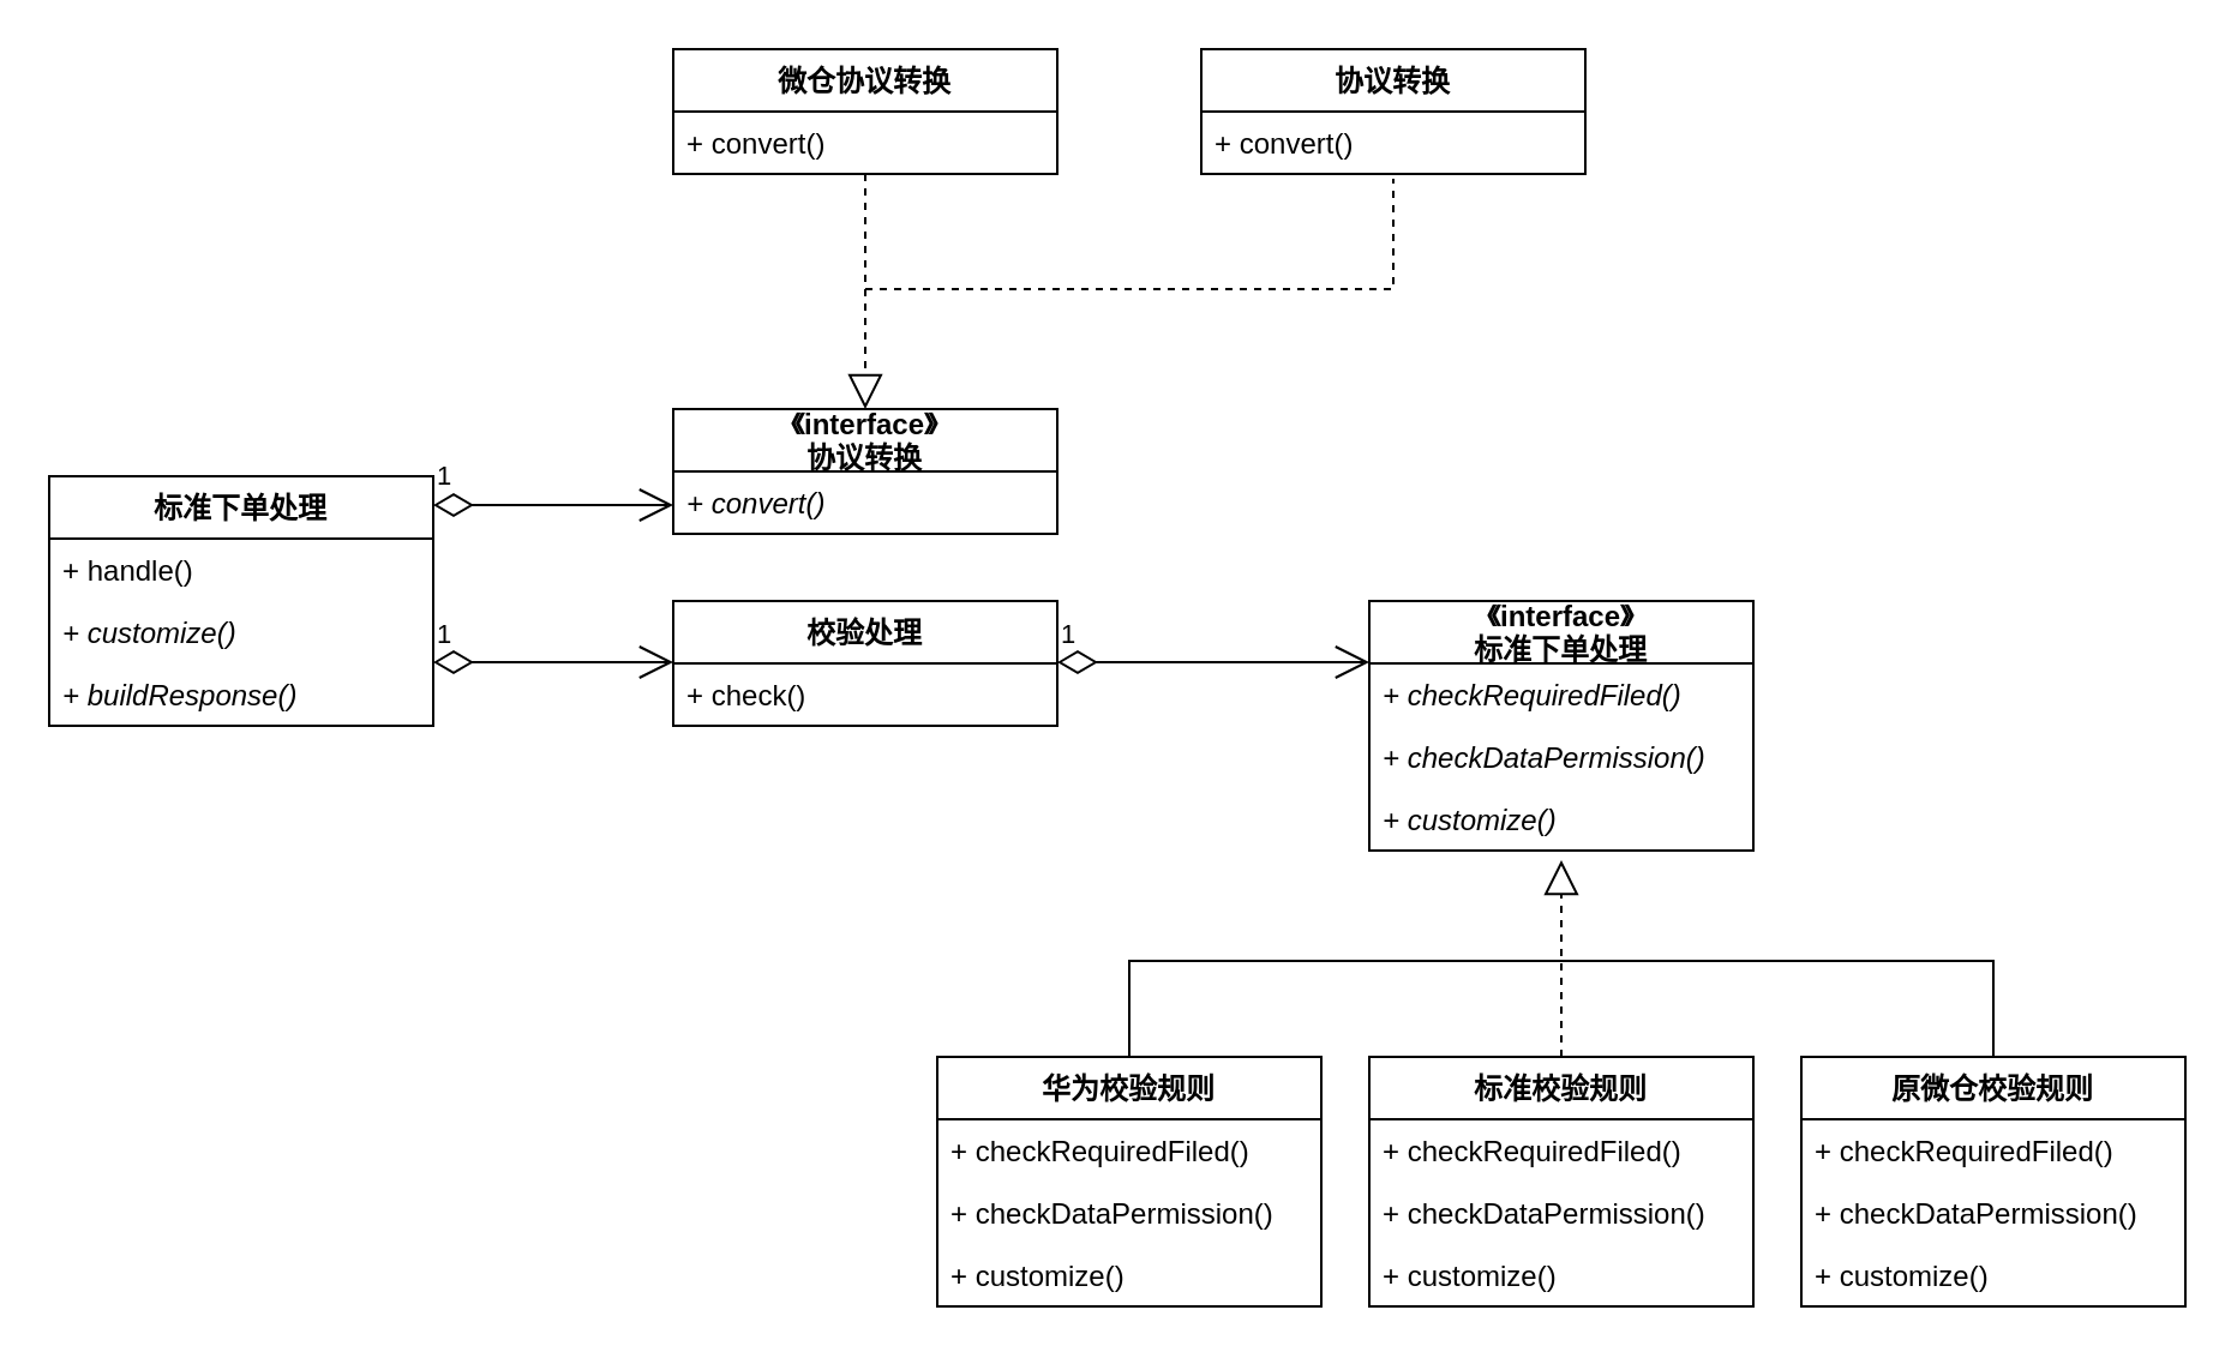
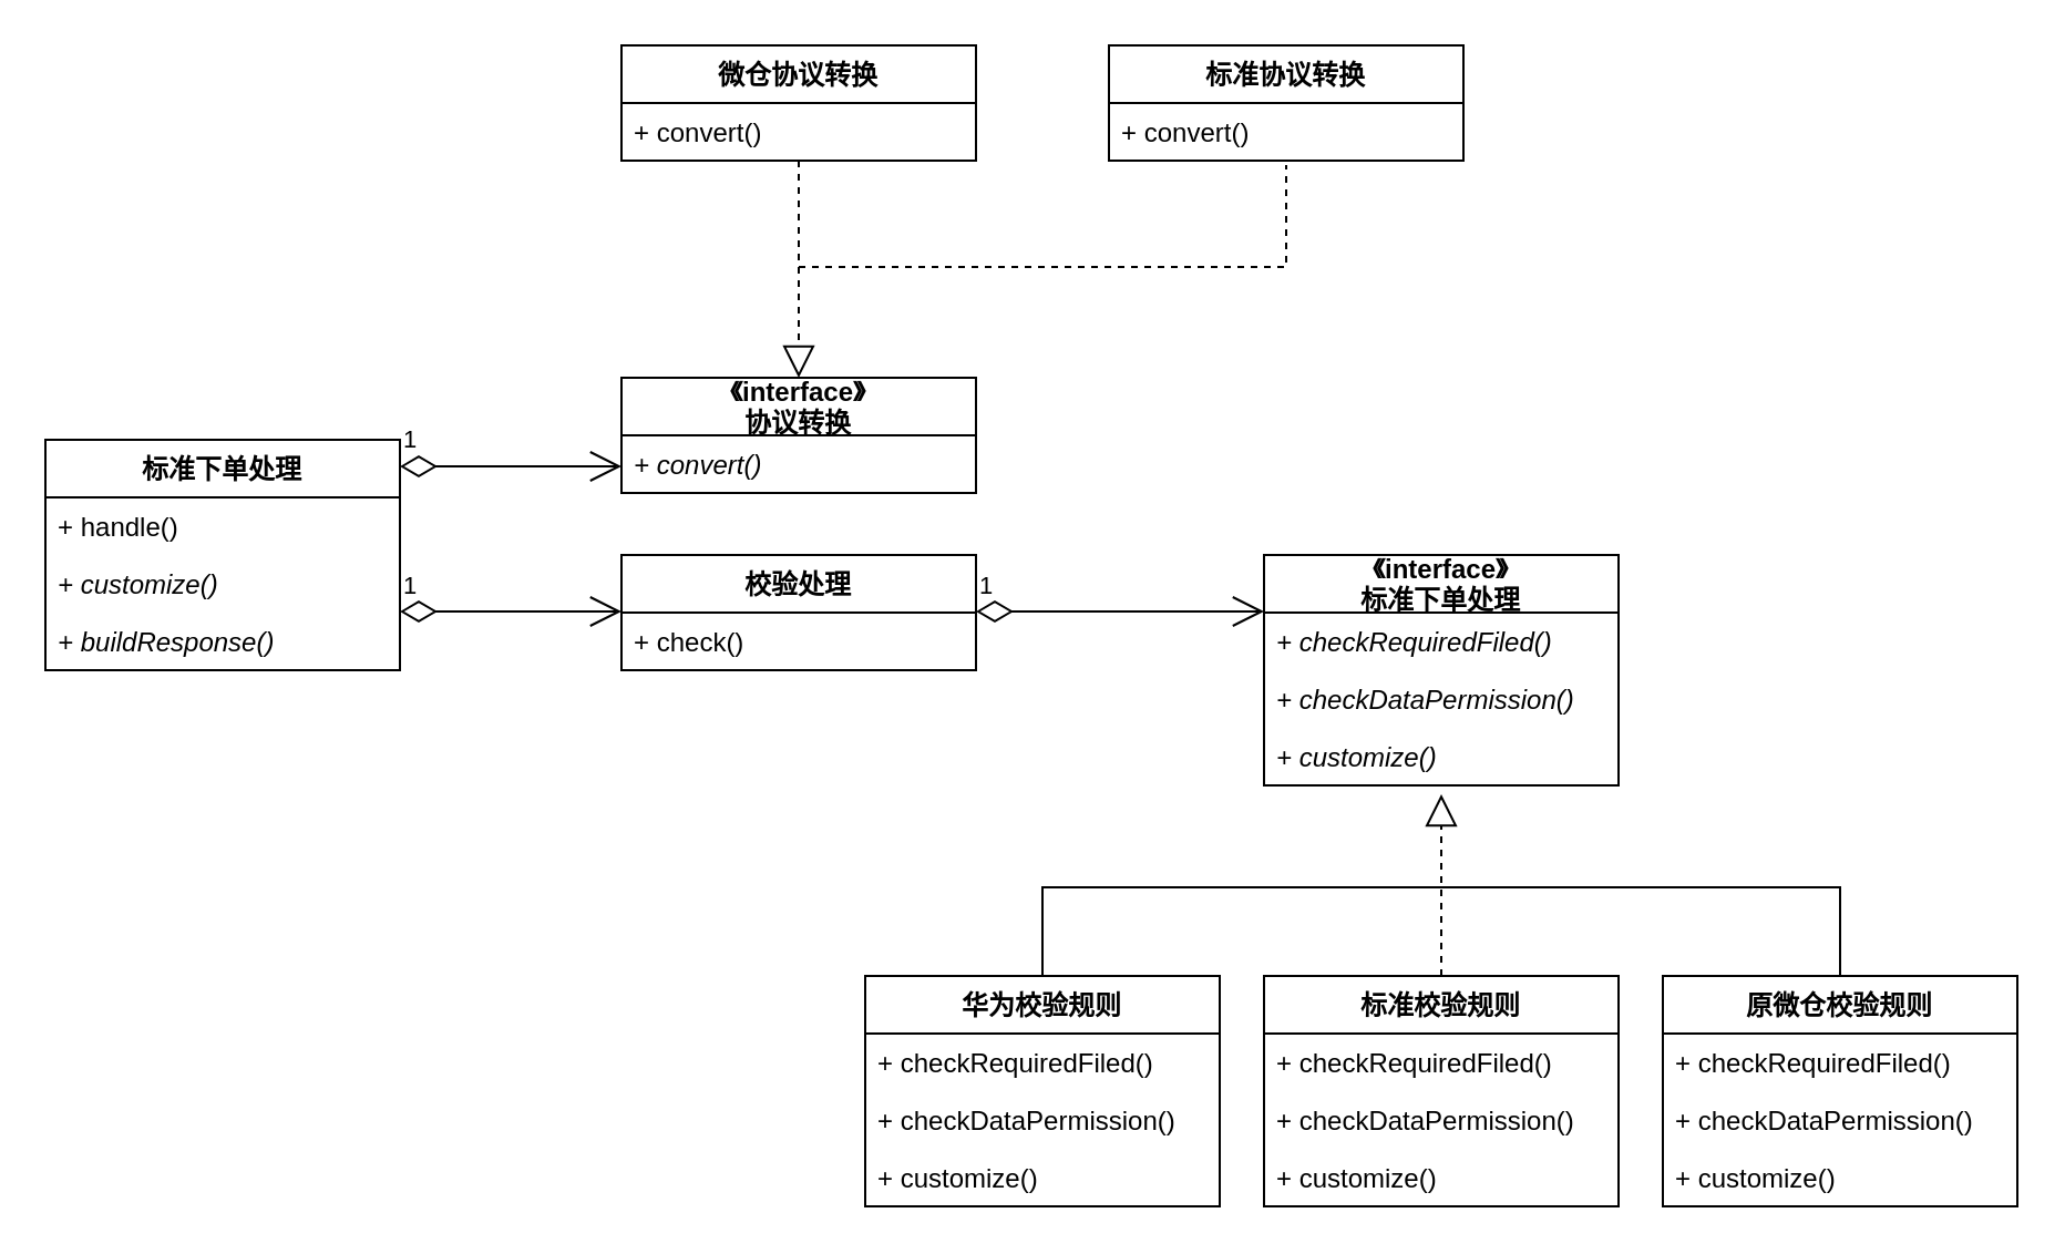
  <mxCell id="0" />
  <mxCell id="1" parent="0" />
  <mxCell id="2" value="《interface》&#10;标准下单处理" style="swimlane;fontStyle=1;childLayout=stackLayout;horizontal=1;startSize=26;fillColor=none;horizontalStack=0;resizeParent=1;resizeParentMax=0;resizeLast=0;collapsible=1;marginBottom=0;" vertex="1" parent="1"><mxGeometry x="570" y="250" width="160" height="104" as="geometry" /></mxCell>
  <mxCell id="3" value="+ checkRequiredFiled()" style="text;strokeColor=none;fillColor=none;align=left;verticalAlign=top;spacingLeft=4;spacingRight=4;overflow=hidden;rotatable=0;points=[[0,0.5],[1,0.5]];portConstraint=eastwest;fontStyle=2" vertex="1" parent="2"><mxGeometry y="26" width="160" height="26" as="geometry" /></mxCell>
  <mxCell id="4" value="+ checkDataPermission()" style="text;strokeColor=none;fillColor=none;align=left;verticalAlign=top;spacingLeft=4;spacingRight=4;overflow=hidden;rotatable=0;points=[[0,0.5],[1,0.5]];portConstraint=eastwest;fontStyle=2" vertex="1" parent="2"><mxGeometry y="52" width="160" height="26" as="geometry" /></mxCell>
  <mxCell id="5" value="+ customize()" style="text;strokeColor=none;fillColor=none;align=left;verticalAlign=top;spacingLeft=4;spacingRight=4;overflow=hidden;rotatable=0;points=[[0,0.5],[1,0.5]];portConstraint=eastwest;fontStyle=2" vertex="1" parent="2"><mxGeometry y="78" width="160" height="26" as="geometry" /></mxCell>
  <mxCell id="6" value="" style="endArrow=block;dashed=1;endFill=0;endSize=12;html=1;rounded=0;entryX=0.5;entryY=1.154;entryDx=0;entryDy=0;entryPerimeter=0;" edge="1" parent="1" source="11" target="5"><mxGeometry width="160" relative="1" as="geometry"><mxPoint x="650" y="470" as="sourcePoint" /><mxPoint x="660" y="370" as="targetPoint" /></mxGeometry></mxCell>
  <mxCell id="7" value="华为校验规则" style="swimlane;fontStyle=1;childLayout=stackLayout;horizontal=1;startSize=26;fillColor=none;horizontalStack=0;resizeParent=1;resizeParentMax=0;resizeLast=0;collapsible=1;marginBottom=0;" vertex="1" parent="1"><mxGeometry x="390" y="440" width="160" height="104" as="geometry" /></mxCell>
  <mxCell id="8" value="+ checkRequiredFiled()" style="text;strokeColor=none;fillColor=none;align=left;verticalAlign=top;spacingLeft=4;spacingRight=4;overflow=hidden;rotatable=0;points=[[0,0.5],[1,0.5]];portConstraint=eastwest;" vertex="1" parent="7"><mxGeometry y="26" width="160" height="26" as="geometry" /></mxCell>
  <mxCell id="9" value="+ checkDataPermission()" style="text;strokeColor=none;fillColor=none;align=left;verticalAlign=top;spacingLeft=4;spacingRight=4;overflow=hidden;rotatable=0;points=[[0,0.5],[1,0.5]];portConstraint=eastwest;" vertex="1" parent="7"><mxGeometry y="52" width="160" height="26" as="geometry" /></mxCell>
  <mxCell id="10" value="+ customize()" style="text;strokeColor=none;fillColor=none;align=left;verticalAlign=top;spacingLeft=4;spacingRight=4;overflow=hidden;rotatable=0;points=[[0,0.5],[1,0.5]];portConstraint=eastwest;" vertex="1" parent="7"><mxGeometry y="78" width="160" height="26" as="geometry" /></mxCell>
  <mxCell id="11" value="标准校验规则" style="swimlane;fontStyle=1;childLayout=stackLayout;horizontal=1;startSize=26;fillColor=none;horizontalStack=0;resizeParent=1;resizeParentMax=0;resizeLast=0;collapsible=1;marginBottom=0;" vertex="1" parent="1"><mxGeometry x="570" y="440" width="160" height="104" as="geometry" /></mxCell>
  <mxCell id="12" value="+ checkRequiredFiled()" style="text;strokeColor=none;fillColor=none;align=left;verticalAlign=top;spacingLeft=4;spacingRight=4;overflow=hidden;rotatable=0;points=[[0,0.5],[1,0.5]];portConstraint=eastwest;" vertex="1" parent="11"><mxGeometry y="26" width="160" height="26" as="geometry" /></mxCell>
  <mxCell id="13" value="+ checkDataPermission()" style="text;strokeColor=none;fillColor=none;align=left;verticalAlign=top;spacingLeft=4;spacingRight=4;overflow=hidden;rotatable=0;points=[[0,0.5],[1,0.5]];portConstraint=eastwest;" vertex="1" parent="11"><mxGeometry y="52" width="160" height="26" as="geometry" /></mxCell>
  <mxCell id="14" value="+ customize()" style="text;strokeColor=none;fillColor=none;align=left;verticalAlign=top;spacingLeft=4;spacingRight=4;overflow=hidden;rotatable=0;points=[[0,0.5],[1,0.5]];portConstraint=eastwest;" vertex="1" parent="11"><mxGeometry y="78" width="160" height="26" as="geometry" /></mxCell>
  <mxCell id="15" value="原微仓校验规则" style="swimlane;fontStyle=1;childLayout=stackLayout;horizontal=1;startSize=26;fillColor=none;horizontalStack=0;resizeParent=1;resizeParentMax=0;resizeLast=0;collapsible=1;marginBottom=0;" vertex="1" parent="1"><mxGeometry x="750" y="440" width="160" height="104" as="geometry" /></mxCell>
  <mxCell id="16" value="+ checkRequiredFiled()" style="text;strokeColor=none;fillColor=none;align=left;verticalAlign=top;spacingLeft=4;spacingRight=4;overflow=hidden;rotatable=0;points=[[0,0.5],[1,0.5]];portConstraint=eastwest;" vertex="1" parent="15"><mxGeometry y="26" width="160" height="26" as="geometry" /></mxCell>
  <mxCell id="17" value="+ checkDataPermission()" style="text;strokeColor=none;fillColor=none;align=left;verticalAlign=top;spacingLeft=4;spacingRight=4;overflow=hidden;rotatable=0;points=[[0,0.5],[1,0.5]];portConstraint=eastwest;" vertex="1" parent="15"><mxGeometry y="52" width="160" height="26" as="geometry" /></mxCell>
  <mxCell id="18" value="+ customize()" style="text;strokeColor=none;fillColor=none;align=left;verticalAlign=top;spacingLeft=4;spacingRight=4;overflow=hidden;rotatable=0;points=[[0,0.5],[1,0.5]];portConstraint=eastwest;" vertex="1" parent="15"><mxGeometry y="78" width="160" height="26" as="geometry" /></mxCell>
  <mxCell id="19" value="" style="endArrow=none;dashed=0;html=1;rounded=0;entryX=0.5;entryY=0;entryDx=0;entryDy=0;exitX=0.5;exitY=0;exitDx=0;exitDy=0;" edge="1" parent="1" source="7" target="15"><mxGeometry width="50" height="50" relative="1" as="geometry"><mxPoint x="390" y="400" as="sourcePoint" /><mxPoint x="440" y="350" as="targetPoint" /><Array as="points"><mxPoint x="470" y="400" /><mxPoint x="830" y="400" /></Array></mxGeometry></mxCell>
  <mxCell id="20" value="校验处理" style="swimlane;fontStyle=1;childLayout=stackLayout;horizontal=1;startSize=26;fillColor=none;horizontalStack=0;resizeParent=1;resizeParentMax=0;resizeLast=0;collapsible=1;marginBottom=0;" vertex="1" parent="1"><mxGeometry x="280" y="250" width="160" height="52" as="geometry" /></mxCell>
  <mxCell id="21" value="+ check()" style="text;strokeColor=none;fillColor=none;align=left;verticalAlign=top;spacingLeft=4;spacingRight=4;overflow=hidden;rotatable=0;points=[[0,0.5],[1,0.5]];portConstraint=eastwest;" vertex="1" parent="20"><mxGeometry y="26" width="160" height="26" as="geometry" /></mxCell>
  <mxCell id="22" value="标准下单处理" style="swimlane;fontStyle=1;childLayout=stackLayout;horizontal=1;startSize=26;fillColor=none;horizontalStack=0;resizeParent=1;resizeParentMax=0;resizeLast=0;collapsible=1;marginBottom=0;" vertex="1" parent="1"><mxGeometry x="20" y="198" width="160" height="104" as="geometry" /></mxCell>
  <mxCell id="23" value="+ handle()" style="text;strokeColor=none;fillColor=none;align=left;verticalAlign=top;spacingLeft=4;spacingRight=4;overflow=hidden;rotatable=0;points=[[0,0.5],[1,0.5]];portConstraint=eastwest;" vertex="1" parent="22"><mxGeometry y="26" width="160" height="26" as="geometry" /></mxCell>
  <mxCell id="24" value="+ customize() " style="text;strokeColor=none;fillColor=none;align=left;verticalAlign=top;spacingLeft=4;spacingRight=4;overflow=hidden;rotatable=0;points=[[0,0.5],[1,0.5]];portConstraint=eastwest;fontStyle=2" vertex="1" parent="22"><mxGeometry y="52" width="160" height="26" as="geometry" /></mxCell>
  <mxCell id="25" value="+ buildResponse() " style="text;strokeColor=none;fillColor=none;align=left;verticalAlign=top;spacingLeft=4;spacingRight=4;overflow=hidden;rotatable=0;points=[[0,0.5],[1,0.5]];portConstraint=eastwest;fontStyle=2" vertex="1" parent="22"><mxGeometry y="78" width="160" height="26" as="geometry" /></mxCell>
  <mxCell id="26" value="《interface》&#10;协议转换" style="swimlane;fontStyle=1;childLayout=stackLayout;horizontal=1;startSize=26;fillColor=none;horizontalStack=0;resizeParent=1;resizeParentMax=0;resizeLast=0;collapsible=1;marginBottom=0;" vertex="1" parent="1"><mxGeometry x="280" width="160" height="52" as="geometry" y="170" /></mxCell>
  <mxCell id="27" value="+ convert()" style="text;strokeColor=none;fillColor=none;align=left;verticalAlign=top;spacingLeft=4;spacingRight=4;overflow=hidden;rotatable=0;points=[[0,0.5],[1,0.5]];portConstraint=eastwest;fontStyle=2" vertex="1" parent="26"><mxGeometry y="26" width="160" height="26" as="geometry" /></mxCell>
  <mxCell id="28" value="微仓协议转换" style="swimlane;fontStyle=1;childLayout=stackLayout;horizontal=1;startSize=26;fillColor=none;horizontalStack=0;resizeParent=1;resizeParentMax=0;resizeLast=0;collapsible=1;marginBottom=0;" vertex="1" parent="1"><mxGeometry x="280" y="20" width="160" height="52" as="geometry" /></mxCell>
  <mxCell id="29" value="+ convert()" style="text;strokeColor=none;fillColor=none;align=left;verticalAlign=top;spacingLeft=4;spacingRight=4;overflow=hidden;rotatable=0;points=[[0,0.5],[1,0.5]];portConstraint=eastwest;" vertex="1" parent="28"><mxGeometry y="26" width="160" height="26" as="geometry" /></mxCell>
- <mxCell id="30" value="协议转换" style="swimlane;fontStyle=1;childLayout=stackLayout;horizontal=1;startSize=26;fillColor=none;horizontalStack=0;resizeParent=1;resizeParentMax=0;resizeLast=0;collapsible=1;marginBottom=0;" vertex="1" parent="1"><mxGeometry x="500" y="20" width="160" height="52" as="geometry" /></mxCell>
+ <mxCell id="30" value="标准协议转换" style="swimlane;fontStyle=1;childLayout=stackLayout;horizontal=1;startSize=26;fillColor=none;horizontalStack=0;resizeParent=1;resizeParentMax=0;resizeLast=0;collapsible=1;marginBottom=0;" vertex="1" parent="1"><mxGeometry x="500" y="20" width="160" height="52" as="geometry" /></mxCell>
  <mxCell id="31" value="+ convert()" style="text;strokeColor=none;fillColor=none;align=left;verticalAlign=top;spacingLeft=4;spacingRight=4;overflow=hidden;rotatable=0;points=[[0,0.5],[1,0.5]];portConstraint=eastwest;" vertex="1" parent="30"><mxGeometry y="26" width="160" height="26" as="geometry" /></mxCell>
  <mxCell id="32" value="" style="endArrow=block;dashed=1;endFill=0;endSize=12;html=1;rounded=0;exitX=0.5;exitY=1;exitDx=0;exitDy=0;" edge="1" parent="1" source="28" target="26"><mxGeometry width="160" relative="1" as="geometry"><mxPoint x="470" y="120" as="sourcePoint" /><mxPoint x="630" y="120" as="targetPoint" /></mxGeometry></mxCell>
  <mxCell id="33" value="" style="endArrow=none;dashed=1;html=1;rounded=0;entryX=0.5;entryY=1.077;entryDx=0;entryDy=0;entryPerimeter=0;" edge="1" parent="1" target="31"><mxGeometry width="50" height="50" relative="1" as="geometry"><mxPoint x="360" y="120" as="sourcePoint" /><mxPoint x="576" y="110" as="targetPoint" /><Array as="points"><mxPoint x="580" y="120" /></Array></mxGeometry></mxCell>
  <mxCell id="34" value="1" style="endArrow=open;html=1;endSize=12;startArrow=diamondThin;startSize=14;startFill=0;edgeStyle=orthogonalEdgeStyle;align=left;verticalAlign=bottom;rounded=0;" edge="1" parent="1"><mxGeometry x="-1" y="3" relative="1" as="geometry"><mxPoint x="440" y="275.5" as="sourcePoint" /><mxPoint x="570" y="275.5" as="targetPoint" /></mxGeometry></mxCell>
  <mxCell id="35" value="1" style="endArrow=open;html=1;endSize=12;startArrow=diamondThin;startSize=14;startFill=0;edgeStyle=orthogonalEdgeStyle;align=left;verticalAlign=bottom;rounded=0;" edge="1" parent="1"><mxGeometry x="-1" y="3" relative="1" as="geometry"><mxPoint x="180" y="275.5" as="sourcePoint" /><mxPoint x="280" y="275.5" as="targetPoint" /></mxGeometry></mxCell>
  <mxCell id="36" value="1" style="endArrow=open;html=1;endSize=12;startArrow=diamondThin;startSize=14;startFill=0;edgeStyle=orthogonalEdgeStyle;align=left;verticalAlign=bottom;rounded=0;" edge="1" parent="1"><mxGeometry x="-1" y="3" relative="1" as="geometry"><mxPoint x="180" y="210" as="sourcePoint" /><mxPoint x="280" y="210" as="targetPoint" /></mxGeometry></mxCell>
